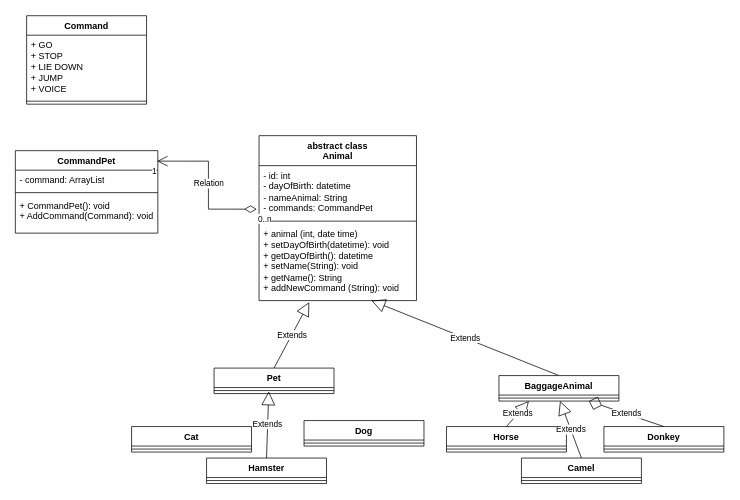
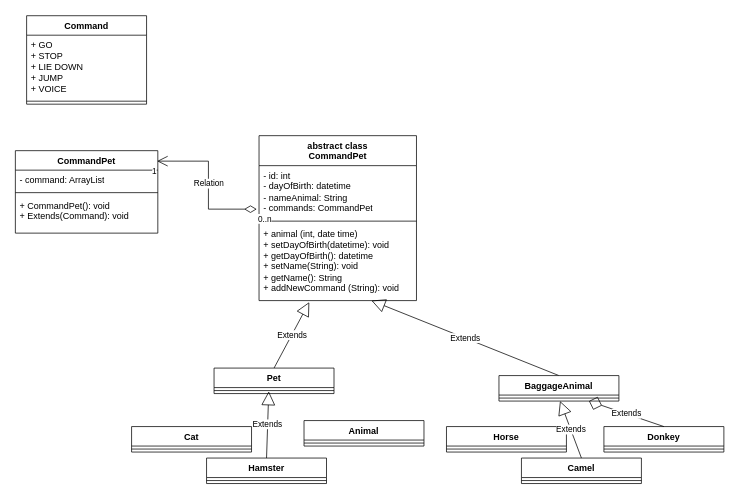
  <mxCell id="0" />
  <mxCell id="1" parent="0" />
  <mxCell id="2" value="Cat" style="swimlane;fontStyle=1;align=center;verticalAlign=top;childLayout=stackLayout;horizontal=1;startSize=26;horizontalStack=0;resizeParent=1;resizeParentMax=0;resizeLast=0;collapsible=1;marginBottom=0;whiteSpace=wrap;html=1;" vertex="1" parent="1"><mxGeometry x="175" y="568" width="160" height="34" as="geometry" /></mxCell>
  <mxCell id="3" value="" style="line;strokeWidth=1;fillColor=none;align=left;verticalAlign=middle;spacingTop=-1;spacingLeft=3;spacingRight=3;rotatable=0;labelPosition=right;points=[];portConstraint=eastwest;strokeColor=inherit;" vertex="1" parent="2"><mxGeometry y="26" width="160" height="8" as="geometry" /></mxCell>
  <mxCell id="4" value="Hamster" style="swimlane;fontStyle=1;align=center;verticalAlign=top;childLayout=stackLayout;horizontal=1;startSize=26;horizontalStack=0;resizeParent=1;resizeParentMax=0;resizeLast=0;collapsible=1;marginBottom=0;whiteSpace=wrap;html=1;" vertex="1" parent="1"><mxGeometry x="275" y="610" width="160" height="34" as="geometry" /></mxCell>
  <mxCell id="5" value="" style="line;strokeWidth=1;fillColor=none;align=left;verticalAlign=middle;spacingTop=-1;spacingLeft=3;spacingRight=3;rotatable=0;labelPosition=right;points=[];portConstraint=eastwest;strokeColor=inherit;" vertex="1" parent="4"><mxGeometry y="26" width="160" height="8" as="geometry" /></mxCell>
- <mxCell id="6" value="Dog" style="swimlane;fontStyle=1;align=center;verticalAlign=top;childLayout=stackLayout;horizontal=1;startSize=26;horizontalStack=0;resizeParent=1;resizeParentMax=0;resizeLast=0;collapsible=1;marginBottom=0;whiteSpace=wrap;html=1;" vertex="1" parent="1"><mxGeometry x="405" y="560" width="160" height="34" as="geometry" /></mxCell>
+ <mxCell id="6" value="Animal" style="swimlane;fontStyle=1;align=center;verticalAlign=top;childLayout=stackLayout;horizontal=1;startSize=26;horizontalStack=0;resizeParent=1;resizeParentMax=0;resizeLast=0;collapsible=1;marginBottom=0;whiteSpace=wrap;html=1;" vertex="1" parent="1"><mxGeometry x="405" y="560" width="160" height="34" as="geometry" /></mxCell>
  <mxCell id="7" value="" style="line;strokeWidth=1;fillColor=none;align=left;verticalAlign=middle;spacingTop=-1;spacingLeft=3;spacingRight=3;rotatable=0;labelPosition=right;points=[];portConstraint=eastwest;strokeColor=inherit;" vertex="1" parent="6"><mxGeometry y="26" width="160" height="8" as="geometry" /></mxCell>
  <mxCell id="8" value="Donkey" style="swimlane;fontStyle=1;align=center;verticalAlign=top;childLayout=stackLayout;horizontal=1;startSize=26;horizontalStack=0;resizeParent=1;resizeParentMax=0;resizeLast=0;collapsible=1;marginBottom=0;whiteSpace=wrap;html=1;" vertex="1" parent="1"><mxGeometry x="805" y="568" width="160" height="34" as="geometry" /></mxCell>
  <mxCell id="9" value="" style="line;strokeWidth=1;fillColor=none;align=left;verticalAlign=middle;spacingTop=-1;spacingLeft=3;spacingRight=3;rotatable=0;labelPosition=right;points=[];portConstraint=eastwest;strokeColor=inherit;" vertex="1" parent="8"><mxGeometry y="26" width="160" height="8" as="geometry" /></mxCell>
  <mxCell id="10" value="Camel" style="swimlane;fontStyle=1;align=center;verticalAlign=top;childLayout=stackLayout;horizontal=1;startSize=26;horizontalStack=0;resizeParent=1;resizeParentMax=0;resizeLast=0;collapsible=1;marginBottom=0;whiteSpace=wrap;html=1;" vertex="1" parent="1"><mxGeometry x="695" y="610" width="160" height="34" as="geometry" /></mxCell>
  <mxCell id="11" value="" style="line;strokeWidth=1;fillColor=none;align=left;verticalAlign=middle;spacingTop=-1;spacingLeft=3;spacingRight=3;rotatable=0;labelPosition=right;points=[];portConstraint=eastwest;strokeColor=inherit;" vertex="1" parent="10"><mxGeometry y="26" width="160" height="8" as="geometry" /></mxCell>
  <mxCell id="12" value="Horse" style="swimlane;fontStyle=1;align=center;verticalAlign=top;childLayout=stackLayout;horizontal=1;startSize=26;horizontalStack=0;resizeParent=1;resizeParentMax=0;resizeLast=0;collapsible=1;marginBottom=0;whiteSpace=wrap;html=1;" vertex="1" parent="1"><mxGeometry x="595" y="568" width="160" height="34" as="geometry" /></mxCell>
  <mxCell id="13" value="" style="line;strokeWidth=1;fillColor=none;align=left;verticalAlign=middle;spacingTop=-1;spacingLeft=3;spacingRight=3;rotatable=0;labelPosition=right;points=[];portConstraint=eastwest;strokeColor=inherit;" vertex="1" parent="12"><mxGeometry y="26" width="160" height="8" as="geometry" /></mxCell>
  <mxCell id="14" value="Extends" style="endArrow=block;endSize=16;endFill=0;html=1;rounded=0;exitX=0.5;exitY=0;exitDx=0;exitDy=0;entryX=0.456;entryY=0.625;entryDx=0;entryDy=0;entryPerimeter=0;" edge="1" parent="1" source="4" target="21"><mxGeometry width="160" relative="1" as="geometry"><mxPoint x="705" y="410" as="sourcePoint" /><mxPoint x="535" y="1040" as="targetPoint" /></mxGeometry></mxCell>
- <mxCell id="15" value="Extends" style="endArrow=block;endSize=16;endFill=0;html=1;rounded=0;exitX=0.5;exitY=0;exitDx=0;exitDy=0;entryX=0.25;entryY=1;entryDx=0;entryDy=0;" edge="1" parent="1" source="12" target="26"><mxGeometry width="160" relative="1" as="geometry"><mxPoint x="705" y="410" as="sourcePoint" /><mxPoint x="865" y="1070" as="targetPoint" /></mxGeometry></mxCell>
  <mxCell id="16" value="Extends" style="endArrow=block;endSize=16;endFill=0;html=1;rounded=0;exitX=0.5;exitY=0;exitDx=0;exitDy=0;" edge="1" parent="1" source="10" target="27"><mxGeometry width="160" relative="1" as="geometry"><mxPoint x="705" y="410" as="sourcePoint" /><mxPoint x="905" y="1071" as="targetPoint" /></mxGeometry></mxCell>
  <mxCell id="17" value="Extends" style="endArrow=diamond;endSize=16;endFill=0;html=1;rounded=0;exitX=0.5;exitY=0;exitDx=0;exitDy=0;entryX=0.75;entryY=1;entryDx=0;entryDy=0;" edge="1" parent="1" source="8" target="26"><mxGeometry width="160" relative="1" as="geometry"><mxPoint x="705" y="410" as="sourcePoint" /><mxPoint x="940" y="1071" as="targetPoint" /></mxGeometry></mxCell>
  <mxCell id="18" value="Extends" style="endArrow=block;endSize=16;endFill=0;html=1;rounded=0;exitX=0.5;exitY=0;exitDx=0;exitDy=0;entryX=0.319;entryY=1.02;entryDx=0;entryDy=0;entryPerimeter=0;" edge="1" parent="1" source="20" target="25"><mxGeometry width="160" relative="1" as="geometry"><mxPoint x="535" y="1000" as="sourcePoint" /><mxPoint x="649" y="980" as="targetPoint" /></mxGeometry></mxCell>
  <mxCell id="19" value="Extends" style="endArrow=block;endSize=16;endFill=0;html=1;rounded=0;exitX=0.5;exitY=0;exitDx=0;exitDy=0;entryX=0.714;entryY=1;entryDx=0;entryDy=0;entryPerimeter=0;" edge="1" parent="1" source="26" target="25"><mxGeometry width="160" relative="1" as="geometry"><mxPoint x="905" y="1030" as="sourcePoint" /><mxPoint x="789" y="980" as="targetPoint" /></mxGeometry></mxCell>
  <mxCell id="20" value="Pet" style="swimlane;fontStyle=1;align=center;verticalAlign=top;childLayout=stackLayout;horizontal=1;startSize=26;horizontalStack=0;resizeParent=1;resizeParentMax=0;resizeLast=0;collapsible=1;marginBottom=0;whiteSpace=wrap;html=1;" vertex="1" parent="1"><mxGeometry x="285" y="490" width="160" height="34" as="geometry" /></mxCell>
  <mxCell id="21" value="" style="line;strokeWidth=1;fillColor=none;align=left;verticalAlign=middle;spacingTop=-1;spacingLeft=3;spacingRight=3;rotatable=0;labelPosition=right;points=[];portConstraint=eastwest;strokeColor=inherit;" vertex="1" parent="20"><mxGeometry y="26" width="160" height="8" as="geometry" /></mxCell>
- <mxCell id="22" value="abstract class&lt;br&gt;Animal" style="swimlane;fontStyle=1;align=center;verticalAlign=top;childLayout=stackLayout;horizontal=1;startSize=40;horizontalStack=0;resizeParent=1;resizeParentMax=0;resizeLast=0;collapsible=1;marginBottom=0;whiteSpace=wrap;html=1;" vertex="1" parent="1"><mxGeometry x="345" y="180" width="210" height="220" as="geometry" /></mxCell>
+ <mxCell id="22" value="abstract class&lt;br&gt;CommandPet" style="swimlane;fontStyle=1;align=center;verticalAlign=top;childLayout=stackLayout;horizontal=1;startSize=40;horizontalStack=0;resizeParent=1;resizeParentMax=0;resizeLast=0;collapsible=1;marginBottom=0;whiteSpace=wrap;html=1;" vertex="1" parent="1"><mxGeometry x="345" y="180" width="210" height="220" as="geometry" /></mxCell>
  <mxCell id="23" value="- id: int&lt;br&gt;- dayOfBirth: datetime&lt;br&gt;- nameAnimal: String&lt;br&gt;- commands: CommandPet" style="text;strokeColor=none;fillColor=none;align=left;verticalAlign=top;spacingLeft=4;spacingRight=4;overflow=hidden;rotatable=0;points=[[0,0.5],[1,0.5]];portConstraint=eastwest;whiteSpace=wrap;html=1;" vertex="1" parent="22"><mxGeometry y="40" width="210" height="70" as="geometry" /></mxCell>
  <mxCell id="24" value="" style="line;strokeWidth=1;fillColor=none;align=left;verticalAlign=middle;spacingTop=-1;spacingLeft=3;spacingRight=3;rotatable=0;labelPosition=right;points=[];portConstraint=eastwest;strokeColor=inherit;" vertex="1" parent="22"><mxGeometry y="110" width="210" height="8" as="geometry" /></mxCell>
  <mxCell id="25" value="+ animal (int, date time)&lt;br&gt;+ setDayOfBirth(datetime): void&lt;br&gt;+ getDayOfBirth(): datetime&lt;br&gt;+ setName(String): void&lt;br&gt;+ getName(): String&lt;br&gt;+ addNewCommand (String): void" style="text;strokeColor=none;fillColor=none;align=left;verticalAlign=top;spacingLeft=4;spacingRight=4;overflow=hidden;rotatable=0;points=[[0,0.5],[1,0.5]];portConstraint=eastwest;whiteSpace=wrap;html=1;" vertex="1" parent="22"><mxGeometry y="118" width="210" height="102" as="geometry" /></mxCell>
  <mxCell id="26" value="BaggageAnimal" style="swimlane;fontStyle=1;align=center;verticalAlign=top;childLayout=stackLayout;horizontal=1;startSize=26;horizontalStack=0;resizeParent=1;resizeParentMax=0;resizeLast=0;collapsible=1;marginBottom=0;whiteSpace=wrap;html=1;" vertex="1" parent="1"><mxGeometry x="665" y="500" width="160" height="34" as="geometry" /></mxCell>
  <mxCell id="27" value="" style="line;strokeWidth=1;fillColor=none;align=left;verticalAlign=middle;spacingTop=-1;spacingLeft=3;spacingRight=3;rotatable=0;labelPosition=right;points=[];portConstraint=eastwest;strokeColor=inherit;" vertex="1" parent="26"><mxGeometry y="26" width="160" height="8" as="geometry" /></mxCell>
  <mxCell id="28" value="CommandPet" style="swimlane;fontStyle=1;align=center;verticalAlign=top;childLayout=stackLayout;horizontal=1;startSize=26;horizontalStack=0;resizeParent=1;resizeParentMax=0;resizeLast=0;collapsible=1;marginBottom=0;whiteSpace=wrap;html=1;" vertex="1" parent="1"><mxGeometry x="20" y="200" width="190" height="110" as="geometry" /></mxCell>
  <mxCell id="29" value="- command: ArrayList" style="text;strokeColor=none;fillColor=none;align=left;verticalAlign=top;spacingLeft=4;spacingRight=4;overflow=hidden;rotatable=0;points=[[0,0.5],[1,0.5]];portConstraint=eastwest;whiteSpace=wrap;html=1;" vertex="1" parent="28"><mxGeometry y="26" width="190" height="26" as="geometry" /></mxCell>
  <mxCell id="30" value="" style="line;strokeWidth=1;fillColor=none;align=left;verticalAlign=middle;spacingTop=-1;spacingLeft=3;spacingRight=3;rotatable=0;labelPosition=right;points=[];portConstraint=eastwest;strokeColor=inherit;" vertex="1" parent="28"><mxGeometry y="52" width="190" height="8" as="geometry" /></mxCell>
- <mxCell id="31" value="+ CommandPet(): void&lt;br&gt;+ AddCommand(Command): void" style="text;strokeColor=none;fillColor=none;align=left;verticalAlign=top;spacingLeft=4;spacingRight=4;overflow=hidden;rotatable=0;points=[[0,0.5],[1,0.5]];portConstraint=eastwest;whiteSpace=wrap;html=1;" vertex="1" parent="28"><mxGeometry y="60" width="190" height="50" as="geometry" /></mxCell>
+ <mxCell id="31" value="+ CommandPet(): void&lt;br&gt;+ Extends(Command): void" style="text;strokeColor=none;fillColor=none;align=left;verticalAlign=top;spacingLeft=4;spacingRight=4;overflow=hidden;rotatable=0;points=[[0,0.5],[1,0.5]];portConstraint=eastwest;whiteSpace=wrap;html=1;" vertex="1" parent="28"><mxGeometry y="60" width="190" height="50" as="geometry" /></mxCell>
  <mxCell id="32" value="Command" style="swimlane;fontStyle=1;align=center;verticalAlign=top;childLayout=stackLayout;horizontal=1;startSize=26;horizontalStack=0;resizeParent=1;resizeParentMax=0;resizeLast=0;collapsible=1;marginBottom=0;whiteSpace=wrap;html=1;" vertex="1" parent="1"><mxGeometry x="35" y="20" width="160" height="118" as="geometry" /></mxCell>
  <mxCell id="33" value="+ GO&lt;br&gt;+ STOP&lt;br&gt;+ LIE DOWN&lt;br&gt;+ JUMP&lt;br&gt;+ VOICE" style="text;strokeColor=none;fillColor=none;align=left;verticalAlign=top;spacingLeft=4;spacingRight=4;overflow=hidden;rotatable=0;points=[[0,0.5],[1,0.5]];portConstraint=eastwest;whiteSpace=wrap;html=1;" vertex="1" parent="32"><mxGeometry y="26" width="160" height="84" as="geometry" /></mxCell>
  <mxCell id="34" value="" style="line;strokeWidth=1;fillColor=none;align=left;verticalAlign=middle;spacingTop=-1;spacingLeft=3;spacingRight=3;rotatable=0;labelPosition=right;points=[];portConstraint=eastwest;strokeColor=inherit;" vertex="1" parent="32"><mxGeometry y="110" width="160" height="8" as="geometry" /></mxCell>
  <mxCell id="35" value="Relation" style="endArrow=open;html=1;endSize=12;startArrow=diamondThin;startSize=14;startFill=0;edgeStyle=orthogonalEdgeStyle;rounded=0;exitX=-0.014;exitY=0.829;exitDx=0;exitDy=0;exitPerimeter=0;entryX=0.995;entryY=0.127;entryDx=0;entryDy=0;entryPerimeter=0;" edge="1" parent="1" source="23" target="28"><mxGeometry relative="1" as="geometry"><mxPoint x="515" y="330" as="sourcePoint" /><mxPoint x="675" y="330" as="targetPoint" /></mxGeometry></mxCell>
  <mxCell id="36" value="0..n" style="edgeLabel;resizable=0;html=1;align=left;verticalAlign=top;" connectable="0" vertex="1" parent="35"><mxGeometry x="-1" relative="1" as="geometry" /></mxCell>
  <mxCell id="37" value="1" style="edgeLabel;resizable=0;html=1;align=right;verticalAlign=top;" connectable="0" vertex="1" parent="35"><mxGeometry x="1" relative="1" as="geometry" /></mxCell>
